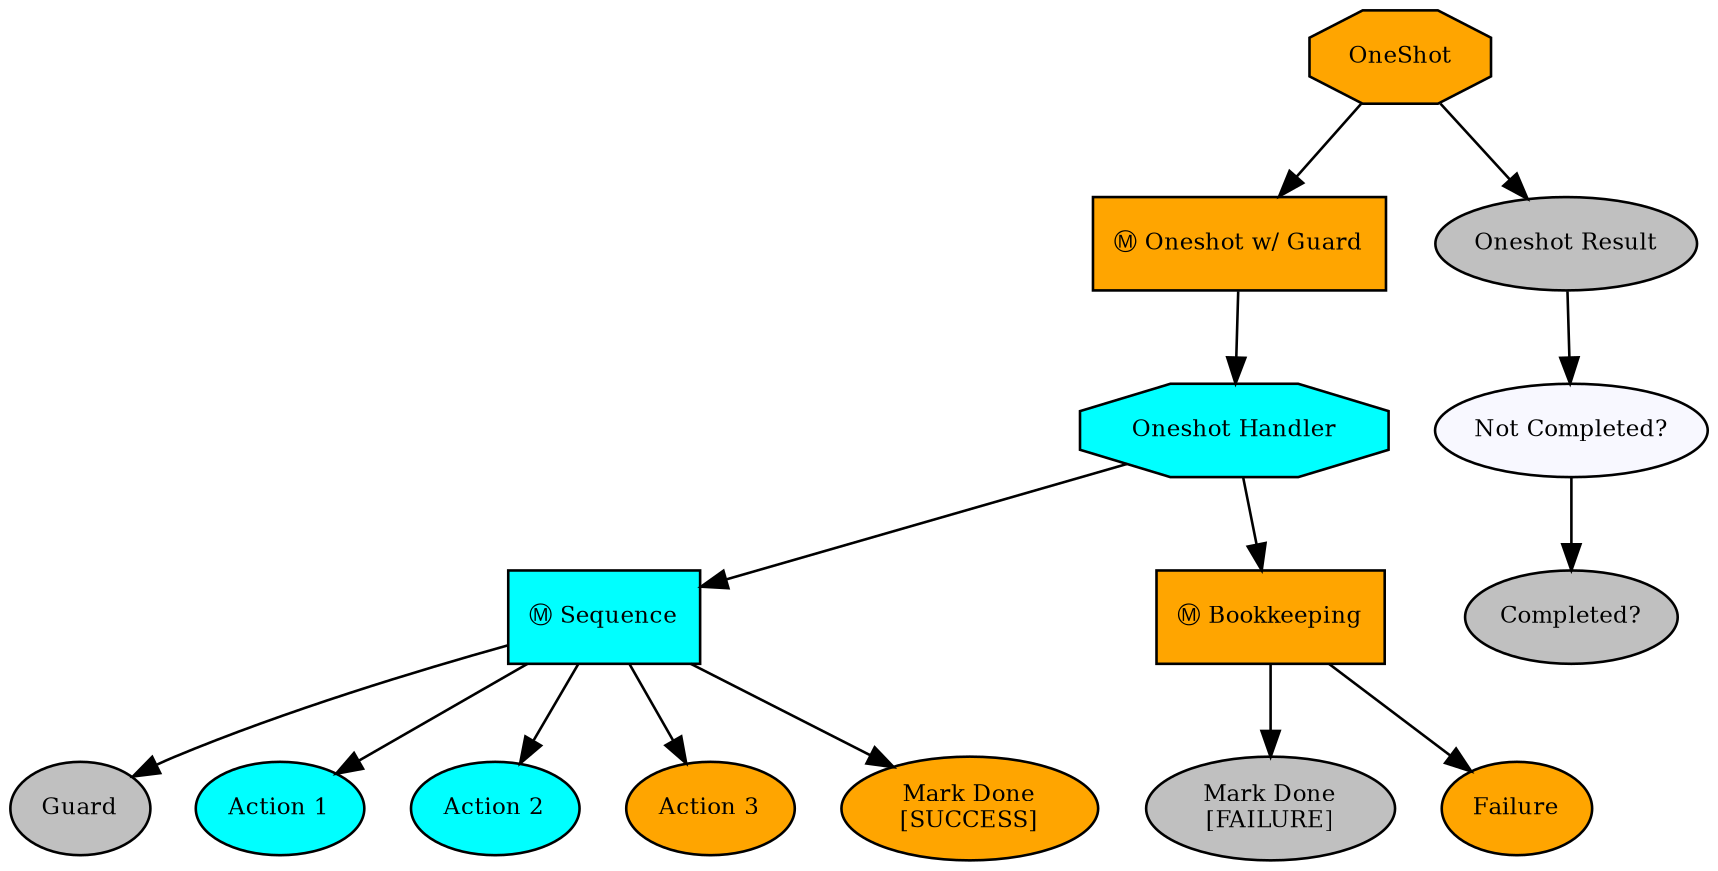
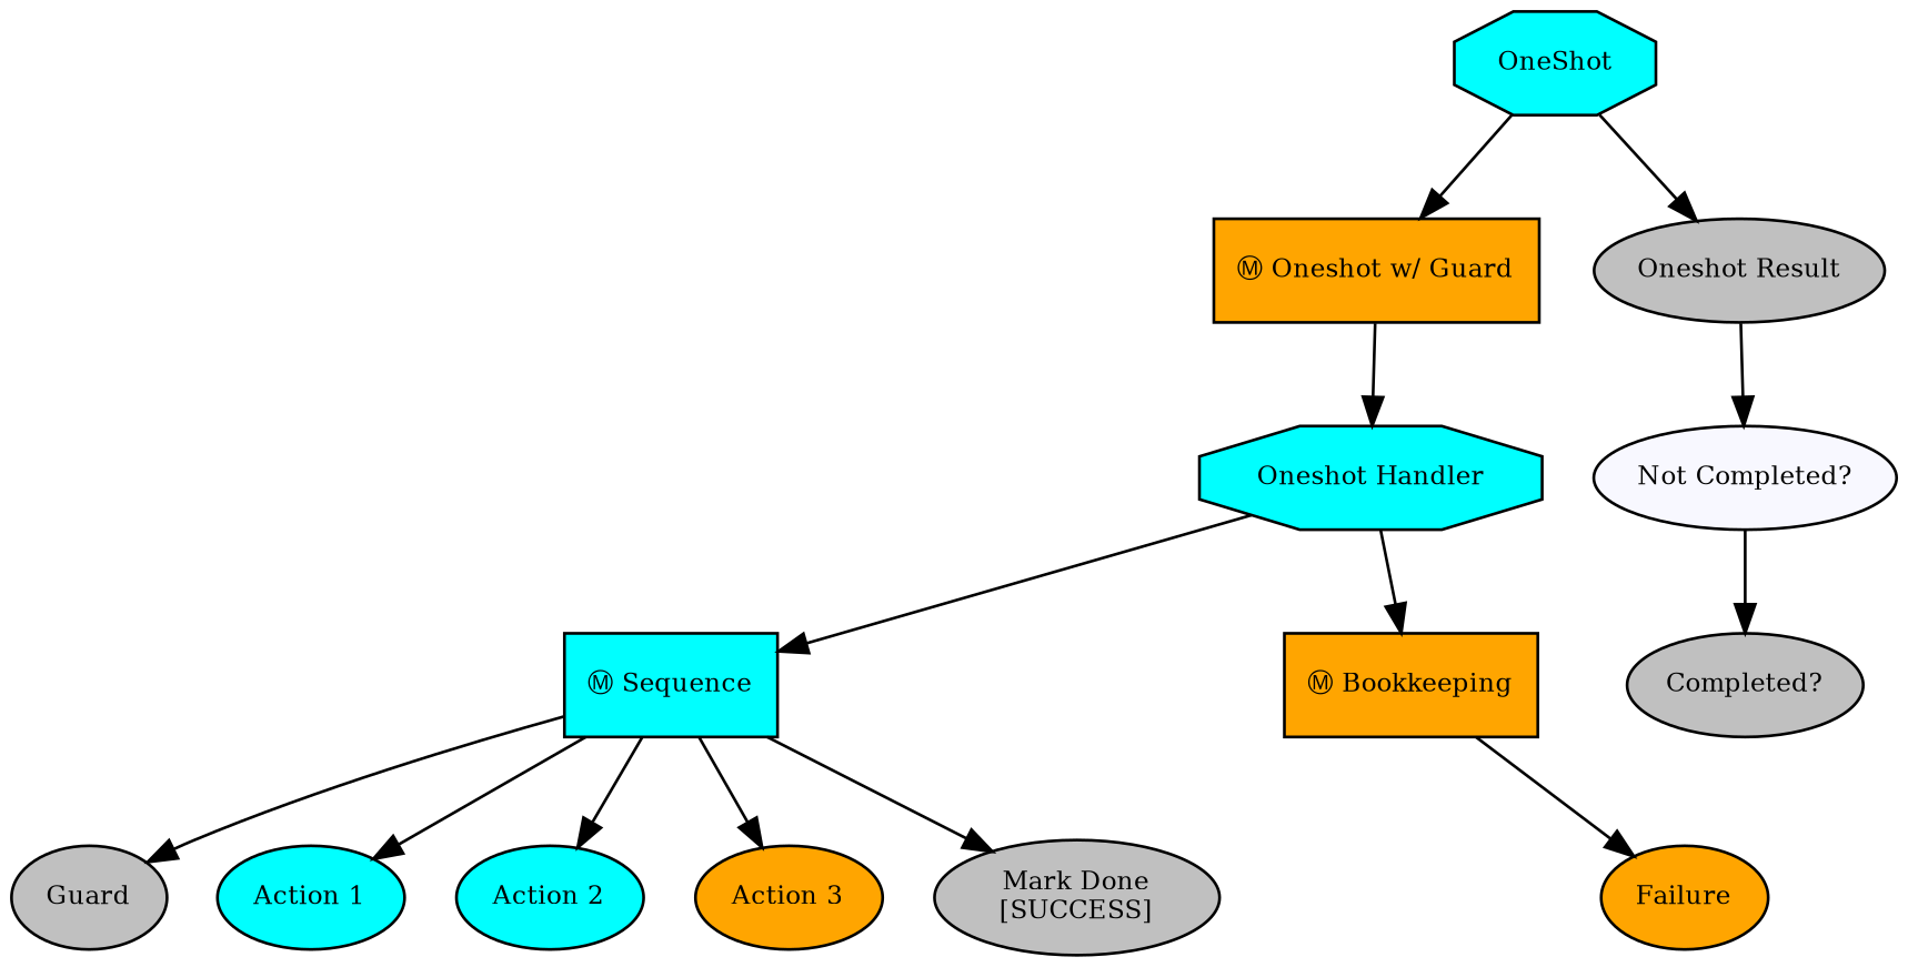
  digraph {
    fontname="times-roman"
    ordering=out
    node [fillcolor=cyan fontcolor=black fontname="times-roman" fontsize=9 shape=ellipse style=filled]
    edge [fontname="times-roman"]
-   n1 [fillcolor=orange label=OneShot shape=octagon]
+   n1 [label=OneShot shape=octagon]
    n2 [fillcolor=orange label="Ⓜ Oneshot w/ Guard" shape=box]
    n3 [fillcolor=gray label="Oneshot Result"]
    n4 [label="Oneshot Handler" shape=octagon]
    n5 [fillcolor=ghostwhite label="Not Completed?"]
    n6 [fillcolor=gray label="Completed?"]
    n7 [label="Ⓜ Sequence" shape=box]
    n8 [fillcolor=orange label="Ⓜ Bookkeeping" shape=box]
    n9 [fillcolor=gray label=Guard]
    n10 [label="Action 1"]
    n11 [label="Action 2"]
    n12 [fillcolor=orange label="Action 3"]
-   n13 [fillcolor=orange label="Mark Done\n[SUCCESS]"]
-   n14 [fillcolor=gray label="Mark Done\n[FAILURE]"]
+   n13 [fillcolor=gray label="Mark Done\n[SUCCESS]"]
    n15 [fillcolor=orange label=Failure]
    n1 -> n2
    n1 -> n3
    n2 -> n4
    n3 -> n5
    n4 -> n7
    n4 -> n8
    n5 -> n6
    n7 -> n9
    n7 -> n10
    n7 -> n11
    n7 -> n12
    n7 -> n13
-   n8 -> n14
    n8 -> n15
  }
